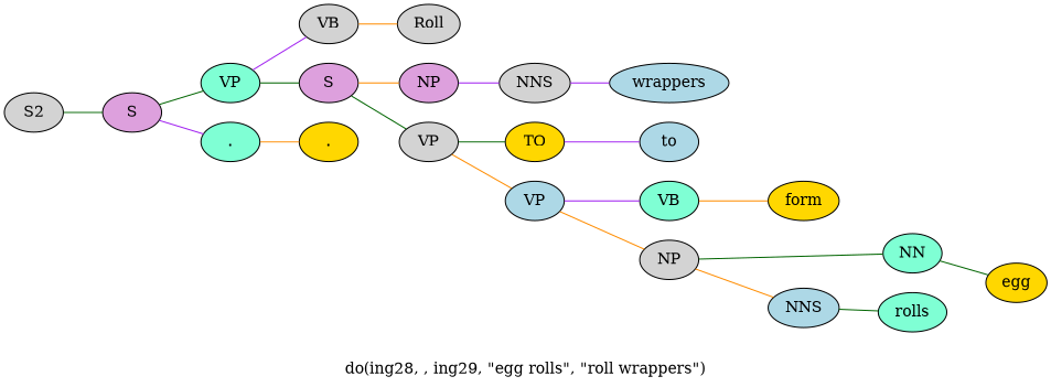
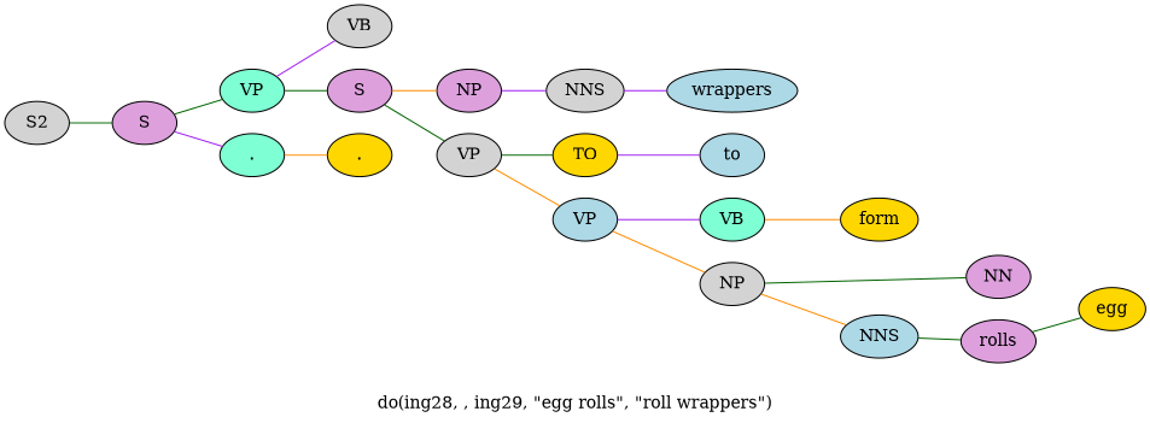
  graph {
    fontname="DejaVu Serif"
    label="do(ing28, , ing29, \"egg rolls\", \"roll wrappers\")"
    rankdir=LR
    node [fillcolor=lightgrey fontname="DejaVu Serif" style=filled]
    edge [color=darkgreen fontname="DejaVu Serif"]
    n1 [label=S2]
    n2 [fillcolor=plum label=S]
    n3 [fillcolor=aquamarine label=VP]
    n4 [fillcolor=aquamarine label="."]
    n5 [label=VB]
    n6 [fillcolor=plum label=S]
    n7 [fillcolor=gold label="."]
-   n8 [label=Roll]
    n9 [fillcolor=plum label=NP]
    n10 [label=VP]
    n11 [label=NNS]
    n12 [fillcolor=gold label=TO]
    n13 [fillcolor=lightblue label=VP]
    n14 [fillcolor=lightblue label=wrappers]
    n15 [fillcolor=lightblue label=to]
    n16 [fillcolor=aquamarine label=VB]
    n17 [label=NP]
    n18 [fillcolor=gold label=form]
-   n19 [fillcolor=aquamarine label=NN]
+   n19 [fillcolor=plum label=NN]
    n20 [fillcolor=lightblue label=NNS]
    n21 [fillcolor=gold label=egg]
-   n22 [fillcolor=aquamarine label=rolls]
+   n22 [fillcolor=plum label=rolls]
    n1 -- n2
    n2 -- n3
    n2 -- n4 [color=purple]
    n3 -- n5 [color=purple]
    n3 -- n6
    n4 -- n7 [color=darkorange]
-   n5 -- n8 [color=darkorange]
    n6 -- n9 [color=darkorange]
    n6 -- n10
    n9 -- n11 [color=purple]
    n10 -- n12
    n10 -- n13 [color=darkorange]
    n11 -- n14 [color=purple]
    n12 -- n15 [color=purple]
    n13 -- n16 [color=purple]
    n13 -- n17 [color=darkorange]
    n16 -- n18 [color=darkorange]
    n17 -- n19
    n17 -- n20 [color=darkorange]
-   n19 -- n21
+   n22 -- n21
    n20 -- n22
  }
